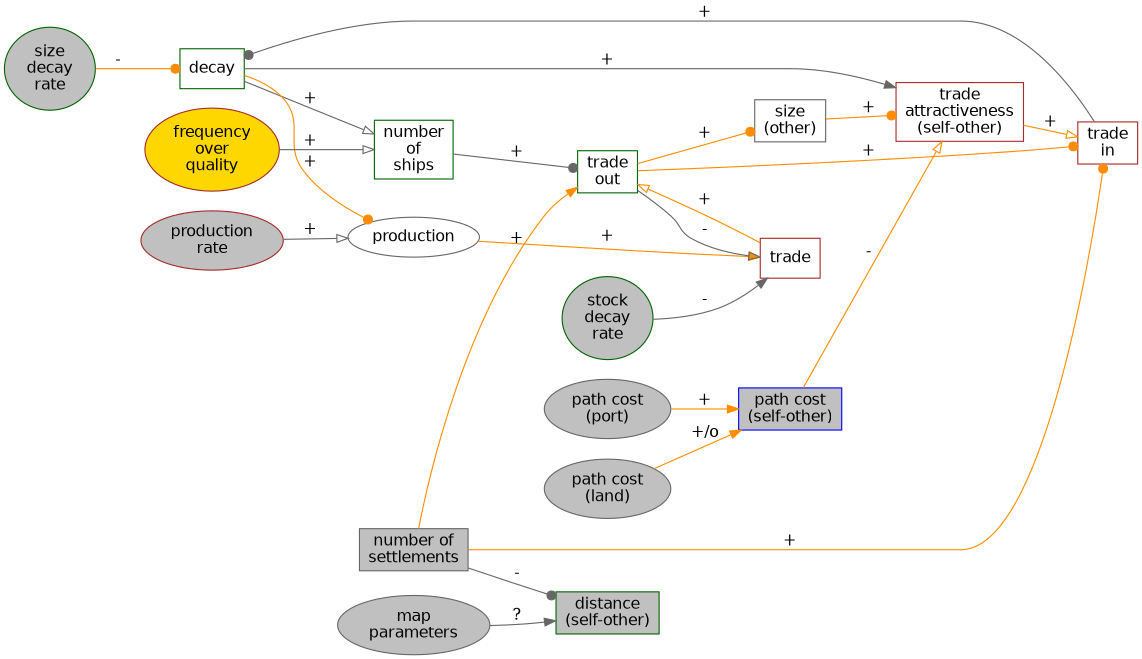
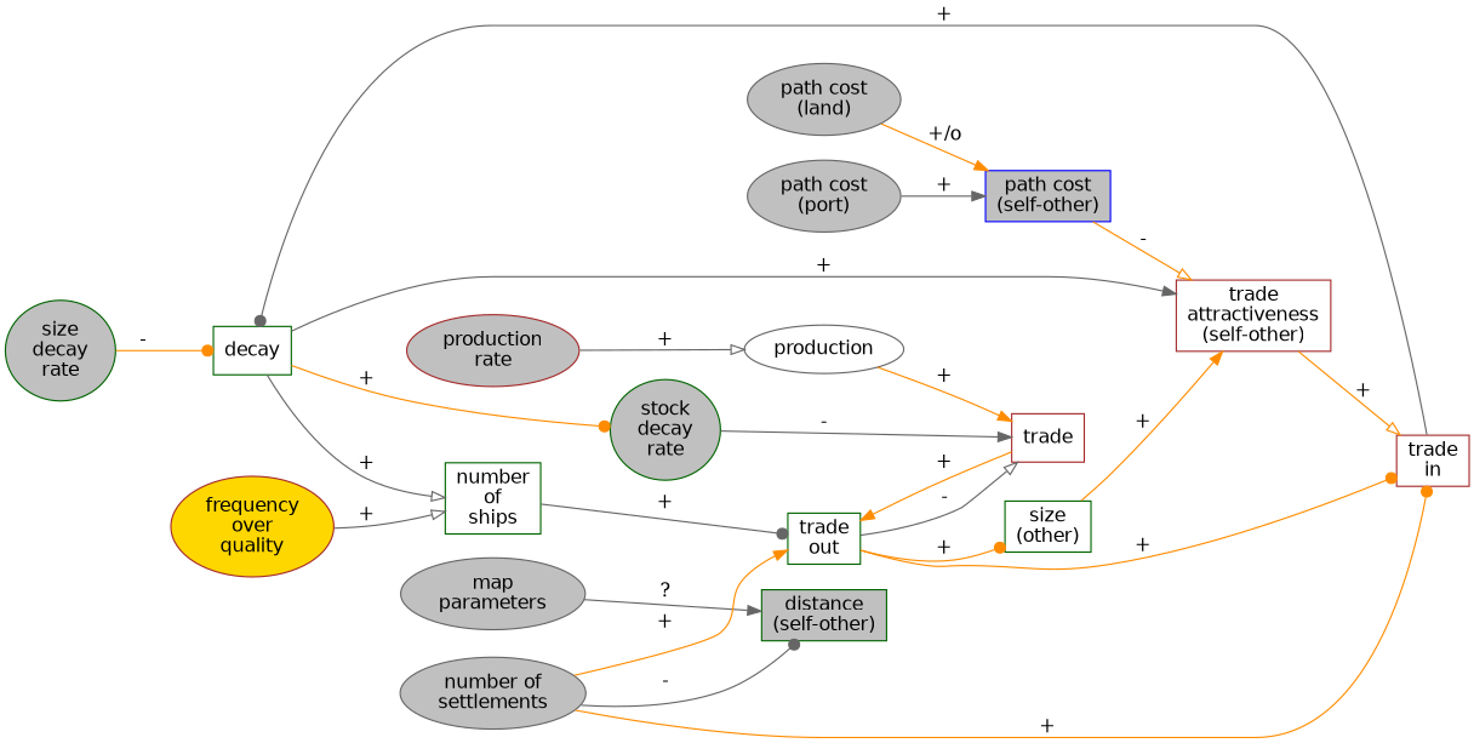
  digraph {
    fontsize=10
    rankdir=LR
    node [color=darkgreen fontname=Helvetica shape=box fillcolor=grey style=filled]
    edge [arrowhead=dot color=darkorange]
    n1 [label=decay fillcolor="" style=""]
    "number\nof\nships" [fillcolor="" style=""]
    "trade\nattractiveness\n(self-other)" [color=brown fillcolor="" style=""]
    production [color=gray40 shape=ellipse fillcolor="" style=""]
    "trade\nout" [fillcolor=gold style=""]
    "trade\nin" [color=brown fillcolor=gold style=""]
    n7 [color=brown label=trade fillcolor="" style=""]
-   "size\n(other)" [color=gray40 fillcolor="" style=""]
+   "size\n(other)" [fillcolor="" style=""]
    "path cost\n(self-other)" [color=blue]
    "map\nparameters" [color=gray40 shape=ellipse]
    "distance\n(self-other)"
-   "number of\nsettlements" [color=gray40]
+   "number of\nsettlements" [color=gray40 shape=ellipse]
    "production\nrate" [color=brown shape=ellipse]
    "stock\ndecay\nrate" [shape=ellipse]
    "size\ndecay\nrate" [shape=ellipse]
    "path cost\n(land)" [color=gray40 shape=ellipse]
    "path cost\n(port)" [color=gray40 shape=ellipse]
    "frequency\nover\nquality" [color=brown fillcolor=gold shape=ellipse]
    n1 -> "number\nof\nships" [arrowhead=onormal color=gray40 label="+"]
    n1 -> "trade\nattractiveness\n(self-other)" [arrowhead=normal color=gray40 label="+"]
-   n1 -> production [label="+"]
+   n1 -> "stock\ndecay\nrate" [label="+"]
    "number\nof\nships" -> "trade\nout" [color=gray40 label="+"]
    "trade\nattractiveness\n(self-other)" -> "trade\nin" [arrowhead=onormal label="+"]
    production -> n7 [arrowhead=normal label="+"]
    "trade\nout" -> "trade\nin" [label="+"]
    "trade\nout" -> n7 [arrowhead=onormal color=gray40 label="-"]
    "trade\nout" -> "size\n(other)" [label="+"]
    "trade\nin" -> n1 [color=gray40 label="+"]
-   n7 -> "trade\nout" [arrowhead=onormal label="+"]
-   "size\n(other)" -> "trade\nattractiveness\n(self-other)" [label="+"]
+   n7 -> "trade\nout" [arrowhead=normal label="+"]
+   "size\n(other)" -> "trade\nattractiveness\n(self-other)" [arrowhead=normal label="+"]
    "path cost\n(self-other)" -> "trade\nattractiveness\n(self-other)" [arrowhead=onormal label="-"]
    "map\nparameters" -> "distance\n(self-other)" [arrowhead=normal color=gray40 label="?"]
    "number of\nsettlements" -> "trade\nout" [arrowhead=normal label="+"]
    "number of\nsettlements" -> "trade\nin" [label="+"]
    "number of\nsettlements" -> "distance\n(self-other)" [color=gray40 label="-"]
    "production\nrate" -> production [arrowhead=onormal color=gray40 label="+"]
    "stock\ndecay\nrate" -> n7 [arrowhead=normal color=gray40 label="-"]
    "size\ndecay\nrate" -> n1 [label="-"]
    "path cost\n(land)" -> "path cost\n(self-other)" [arrowhead=normal label="+/o"]
-   "path cost\n(port)" -> "path cost\n(self-other)" [arrowhead=normal label="+"]
+   "path cost\n(port)" -> "path cost\n(self-other)" [arrowhead=normal color=gray40 label="+"]
    "frequency\nover\nquality" -> "number\nof\nships" [arrowhead=onormal color=gray40 label="+"]
  }
